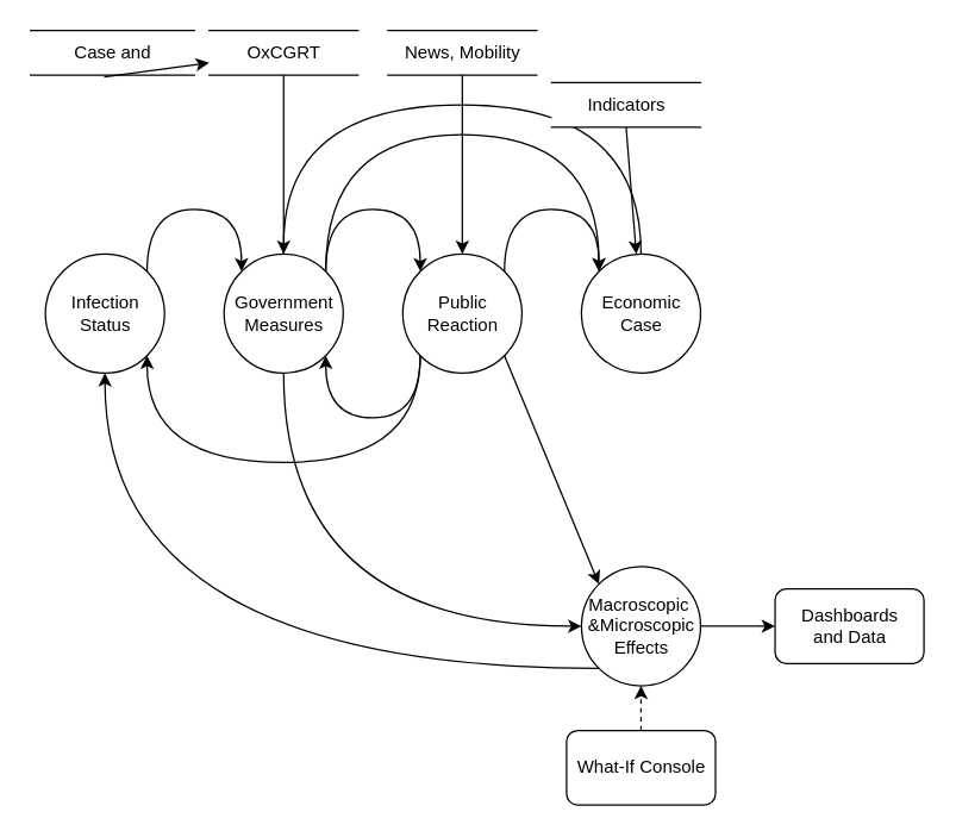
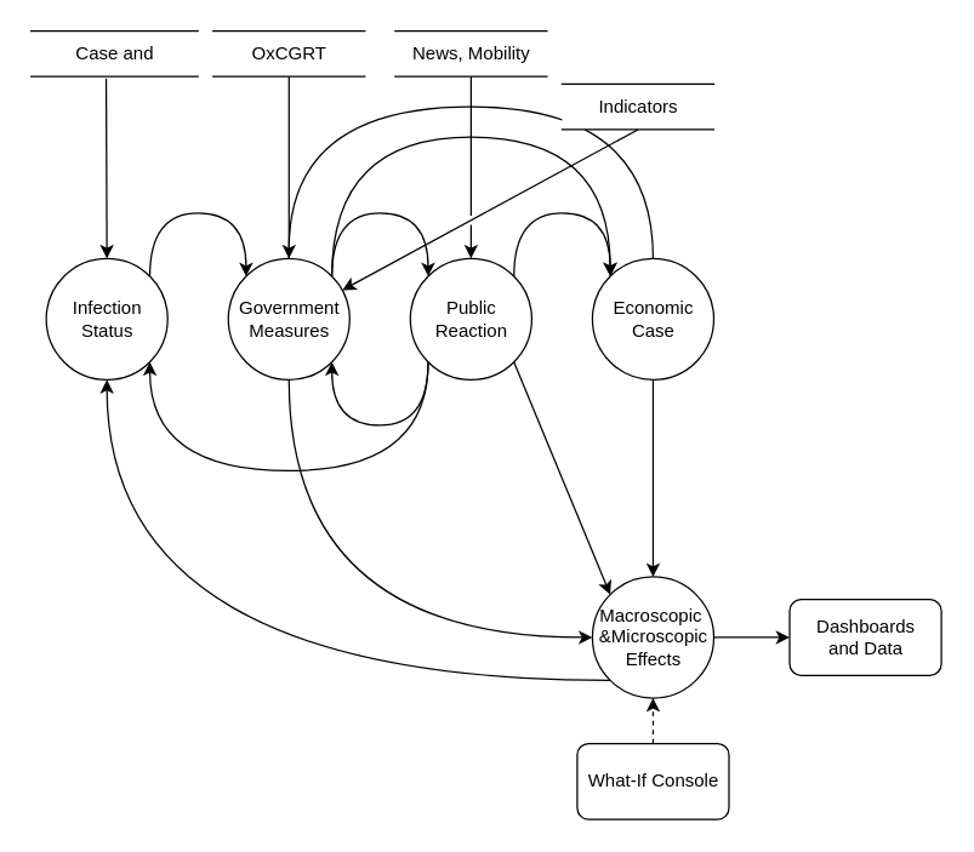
  <mxCell id="0" />
  <mxCell id="1" parent="0" />
  <mxCell id="2" value="Infection&lt;br&gt;Status" style="shape=ellipse;html=1;dashed=0;whitespace=wrap;aspect=fixed;perimeter=ellipsePerimeter;" parent="1" vertex="1"><mxGeometry x="30" y="170" width="80" height="80" as="geometry" /></mxCell>
  <mxCell id="3" value="Government&lt;br&gt;Measures" style="shape=ellipse;html=1;dashed=0;whitespace=wrap;aspect=fixed;perimeter=ellipsePerimeter;" parent="1" vertex="1"><mxGeometry x="150" y="170" width="80" height="80" as="geometry" /></mxCell>
  <mxCell id="4" value="Public&lt;br&gt;Reaction" style="shape=ellipse;html=1;dashed=0;whitespace=wrap;aspect=fixed;perimeter=ellipsePerimeter;" parent="1" vertex="1"><mxGeometry x="270" y="170" width="80" height="80" as="geometry" /></mxCell>
  <mxCell id="5" value="" style="endArrow=classic;html=1;entryX=0;entryY=0;entryDx=0;entryDy=0;exitX=1;exitY=0;exitDx=0;exitDy=0;edgeStyle=orthogonalEdgeStyle;curved=1;" parent="1" source="3" target="4" edge="1"><mxGeometry width="50" height="50" relative="1" as="geometry"><mxPoint x="200" y="300" as="sourcePoint" /><mxPoint x="250" y="250" as="targetPoint" /><Array as="points"><mxPoint x="218" y="140" /><mxPoint x="282" y="140" /></Array></mxGeometry></mxCell>
  <mxCell id="6" value="" style="endArrow=classic;html=1;entryX=0;entryY=0;entryDx=0;entryDy=0;exitX=1;exitY=0;exitDx=0;exitDy=0;edgeStyle=orthogonalEdgeStyle;curved=1;" parent="1" source="2" target="3" edge="1"><mxGeometry width="50" height="50" relative="1" as="geometry"><mxPoint x="200" y="300" as="sourcePoint" /><mxPoint x="250" y="250" as="targetPoint" /><Array as="points"><mxPoint x="98" y="140" /><mxPoint x="162" y="140" /></Array></mxGeometry></mxCell>
  <mxCell id="7" value="Economic&lt;br&gt;Case" style="shape=ellipse;html=1;dashed=0;whitespace=wrap;aspect=fixed;perimeter=ellipsePerimeter;" parent="1" vertex="1"><mxGeometry x="390" y="170" width="80" height="80" as="geometry" /></mxCell>
  <mxCell id="8" value="" style="endArrow=classic;html=1;entryX=0;entryY=0;entryDx=0;entryDy=0;exitX=1;exitY=0;exitDx=0;exitDy=0;edgeStyle=orthogonalEdgeStyle;curved=1;" parent="1" source="3" target="7" edge="1"><mxGeometry width="50" height="50" relative="1" as="geometry"><mxPoint x="200" y="300" as="sourcePoint" /><mxPoint x="250" y="250" as="targetPoint" /><Array as="points"><mxPoint x="218" y="90" /><mxPoint x="402" y="90" /></Array></mxGeometry></mxCell>
  <mxCell id="9" value="" style="endArrow=classic;html=1;entryX=0;entryY=0;entryDx=0;entryDy=0;exitX=1;exitY=0;exitDx=0;exitDy=0;edgeStyle=orthogonalEdgeStyle;curved=1;" parent="1" source="4" target="7" edge="1"><mxGeometry width="50" height="50" relative="1" as="geometry"><mxPoint x="200" y="300" as="sourcePoint" /><mxPoint x="250" y="250" as="targetPoint" /><Array as="points"><mxPoint x="338" y="140" /><mxPoint x="402" y="140" /></Array></mxGeometry></mxCell>
  <mxCell id="10" value="Macroscopic&amp;nbsp;&lt;br&gt;&amp;amp;Microscopic&lt;br&gt;Effects" style="shape=ellipse;html=1;dashed=0;whitespace=wrap;aspect=fixed;perimeter=ellipsePerimeter;" parent="1" vertex="1"><mxGeometry x="390" y="380" width="80" height="80" as="geometry" /></mxCell>
  <mxCell id="11" value="" style="endArrow=classic;html=1;exitX=0;exitY=1;exitDx=0;exitDy=0;entryX=1;entryY=1;entryDx=0;entryDy=0;edgeStyle=orthogonalEdgeStyle;curved=1;" parent="1" source="4" target="2" edge="1"><mxGeometry width="50" height="50" relative="1" as="geometry"><mxPoint x="280" y="220" as="sourcePoint" /><mxPoint x="330" y="170" as="targetPoint" /><Array as="points"><mxPoint x="282" y="310" /><mxPoint x="98" y="310" /></Array></mxGeometry></mxCell>
  <mxCell id="12" value="" style="endArrow=classic;html=1;entryX=1;entryY=1;entryDx=0;entryDy=0;exitX=0;exitY=1;exitDx=0;exitDy=0;edgeStyle=orthogonalEdgeStyle;curved=1;" parent="1" source="4" target="3" edge="1"><mxGeometry width="50" height="50" relative="1" as="geometry"><mxPoint x="310" y="300" as="sourcePoint" /><mxPoint x="360" y="250" as="targetPoint" /><Array as="points"><mxPoint x="282" y="280" /><mxPoint x="218" y="280" /></Array></mxGeometry></mxCell>
  <mxCell id="13" value="" style="endArrow=classic;html=1;exitX=0.5;exitY=0;exitDx=0;exitDy=0;entryX=0.5;entryY=0;entryDx=0;entryDy=0;edgeStyle=orthogonalEdgeStyle;curved=1;" parent="1" source="7" target="3" edge="1"><mxGeometry width="50" height="50" relative="1" as="geometry"><mxPoint x="310" y="300" as="sourcePoint" /><mxPoint x="360" y="250" as="targetPoint" /><Array as="points"><mxPoint x="430" y="70" /><mxPoint x="190" y="70" /></Array></mxGeometry></mxCell>
+ <mxCell id="14" value="" style="endArrow=classic;html=1;entryX=0.5;entryY=0;entryDx=0;entryDy=0;exitX=0.5;exitY=1;exitDx=0;exitDy=0;" parent="1" source="7" target="10" edge="1"><mxGeometry width="50" height="50" relative="1" as="geometry"><mxPoint x="310" y="300" as="sourcePoint" /><mxPoint x="360" y="250" as="targetPoint" /></mxGeometry></mxCell>
  <mxCell id="15" value="" style="endArrow=classic;html=1;entryX=0;entryY=0;entryDx=0;entryDy=0;exitX=1;exitY=1;exitDx=0;exitDy=0;" parent="1" source="4" target="10" edge="1"><mxGeometry width="50" height="50" relative="1" as="geometry"><mxPoint x="310" y="300" as="sourcePoint" /><mxPoint x="360" y="250" as="targetPoint" /></mxGeometry></mxCell>
  <mxCell id="16" value="Dashboards&lt;br&gt;and Data" style="html=1;dashed=0;whitespace=wrap;rounded=1;" parent="1" vertex="1"><mxGeometry x="520" y="395" width="100" height="50" as="geometry" /></mxCell>
  <mxCell id="17" value="" style="endArrow=classic;html=1;entryX=0;entryY=0.5;entryDx=0;entryDy=0;exitX=1;exitY=0.5;exitDx=0;exitDy=0;" parent="1" source="10" target="16" edge="1"><mxGeometry width="50" height="50" relative="1" as="geometry"><mxPoint x="310" y="300" as="sourcePoint" /><mxPoint x="360" y="250" as="targetPoint" /></mxGeometry></mxCell>
  <mxCell id="18" value="OxCGRT" style="html=1;dashed=0;whitespace=wrap;shape=partialRectangle;right=0;left=0;" parent="1" vertex="1"><mxGeometry x="140" y="20" width="100" height="30" as="geometry" /></mxCell>
  <mxCell id="19" value="Case and" style="html=1;dashed=0;whitespace=wrap;shape=partialRectangle;right=0;left=0;" parent="1" vertex="1"><mxGeometry x="20" y="20" width="110" height="30" as="geometry" /></mxCell>
  <mxCell id="20" value="" style="endArrow=none;html=1;entryX=0.5;entryY=0;entryDx=0;entryDy=0;exitX=0.5;exitY=1;exitDx=0;exitDy=0;" parent="1" source="18" target="3" edge="1"><mxGeometry width="50" height="50" relative="1" as="geometry"><mxPoint x="310" y="300" as="sourcePoint" /><mxPoint x="360" y="250" as="targetPoint" /></mxGeometry></mxCell>
- <mxCell id="21" value="" style="endArrow=classic;html=1;exitX=0.45;exitY=1.04;exitDx=0;exitDy=0;exitPerimeter=0;" parent="1" source="19" target="18" edge="1"><mxGeometry width="50" height="50" relative="1" as="geometry"><mxPoint x="310" y="300" as="sourcePoint" /><mxPoint x="360" y="250" as="targetPoint" /></mxGeometry></mxCell>
+ <mxCell id="21" value="" style="endArrow=classic;html=1;exitX=0.45;exitY=1.04;exitDx=0;exitDy=0;exitPerimeter=0;" parent="1" source="19" target="2" edge="1"><mxGeometry width="50" height="50" relative="1" as="geometry"><mxPoint x="310" y="300" as="sourcePoint" /><mxPoint x="360" y="250" as="targetPoint" /></mxGeometry></mxCell>
  <mxCell id="22" value="News, Mobility" style="html=1;dashed=0;whitespace=wrap;shape=partialRectangle;right=0;left=0;" parent="1" vertex="1"><mxGeometry x="260" y="20" width="100" height="30" as="geometry" /></mxCell>
  <mxCell id="23" value="Indicators" style="html=1;dashed=0;whitespace=wrap;shape=partialRectangle;right=0;left=0;" parent="1" vertex="1"><mxGeometry x="370" y="55" width="100" height="30" as="geometry" /></mxCell>
- <mxCell id="24" value="" style="endArrow=classic;html=1;exitX=0.5;exitY=1;exitDx=0;exitDy=0;jumpStyle=arc;" parent="1" source="23" target="7" edge="1"><mxGeometry width="50" height="50" relative="1" as="geometry"><mxPoint x="310" y="300" as="sourcePoint" /><mxPoint x="360" y="250" as="targetPoint" /></mxGeometry></mxCell>
+ <mxCell id="24" value="" style="endArrow=classic;html=1;exitX=0.5;exitY=1;exitDx=0;exitDy=0;jumpStyle=arc;" parent="1" source="23" target="3" edge="1"><mxGeometry width="50" height="50" relative="1" as="geometry"><mxPoint x="310" y="300" as="sourcePoint" /><mxPoint x="360" y="250" as="targetPoint" /></mxGeometry></mxCell>
  <mxCell id="25" value="" style="endArrow=classic;html=1;strokeColor=#000000;jumpStyle=gap;exitX=0.5;exitY=1;exitDx=0;exitDy=0;" parent="1" source="22" target="4" edge="1"><mxGeometry width="50" height="50" relative="1" as="geometry"><mxPoint x="310" y="300" as="sourcePoint" /><mxPoint x="360" y="250" as="targetPoint" /></mxGeometry></mxCell>
  <mxCell id="26" value="" style="endArrow=classic;html=1;strokeColor=#000000;exitX=0;exitY=1;exitDx=0;exitDy=0;entryX=0.5;entryY=1;entryDx=0;entryDy=0;edgeStyle=orthogonalEdgeStyle;curved=1;" parent="1" source="10" target="2" edge="1"><mxGeometry width="50" height="50" relative="1" as="geometry"><mxPoint x="310" y="300" as="sourcePoint" /><mxPoint x="360" y="250" as="targetPoint" /></mxGeometry></mxCell>
  <mxCell id="27" value="" style="endArrow=classic;html=1;strokeColor=#000000;exitX=0.5;exitY=1;exitDx=0;exitDy=0;entryX=0;entryY=0.5;entryDx=0;entryDy=0;edgeStyle=orthogonalEdgeStyle;curved=1;" parent="1" source="3" target="10" edge="1"><mxGeometry width="50" height="50" relative="1" as="geometry"><mxPoint x="310" y="300" as="sourcePoint" /><mxPoint x="360" y="250" as="targetPoint" /></mxGeometry></mxCell>
  <mxCell id="28" value="What-If Console" style="html=1;dashed=0;whitespace=wrap;rounded=1;" vertex="1" parent="1"><mxGeometry x="380" y="490" width="100" height="50" as="geometry" /></mxCell>
  <mxCell id="29" value="" style="endArrow=classic;html=1;entryX=0.5;entryY=1;entryDx=0;entryDy=0;dashed=1;" edge="1" parent="1" source="28" target="10"><mxGeometry width="50" height="50" relative="1" as="geometry"><mxPoint x="300" y="620" as="sourcePoint" /><mxPoint x="350" y="570" as="targetPoint" /></mxGeometry></mxCell>
